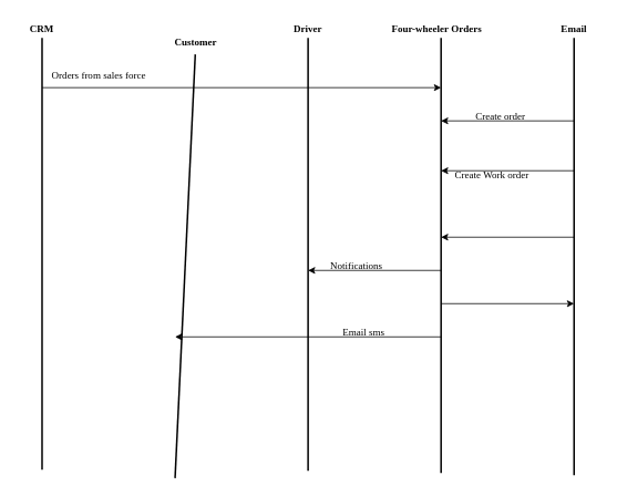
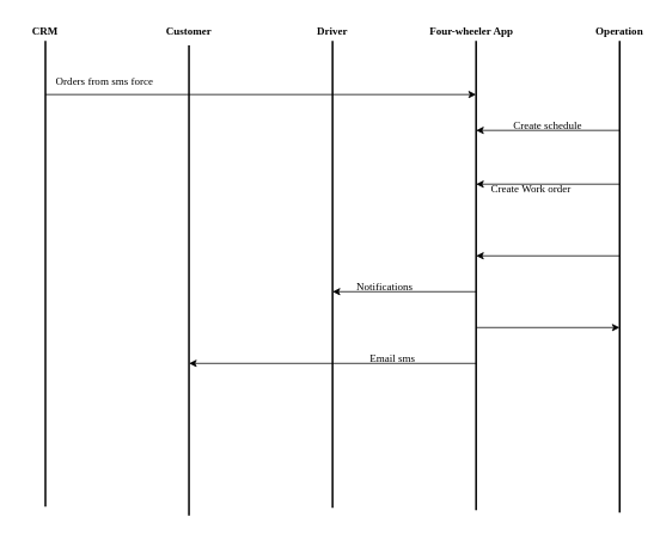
  <mxCell id="0" />
  <mxCell id="1" parent="0" />
  <mxCell id="2" value="" style="endArrow=none;html=1;rounded=0;strokeWidth=2;" parent="1" edge="1"><mxGeometry width="50" height="50" relative="1" as="geometry"><mxPoint x="50" y="565" as="sourcePoint" /><mxPoint x="50" y="45" as="targetPoint" /></mxGeometry></mxCell>
  <mxCell id="3" value="" style="endArrow=none;html=1;rounded=0;strokeWidth=2;" parent="1" target="8" edge="1"><mxGeometry width="50" height="50" relative="1" as="geometry"><mxPoint x="210" y="575" as="sourcePoint" /><mxPoint x="210" y="80" as="targetPoint" /></mxGeometry></mxCell>
  <mxCell id="4" value="" style="endArrow=none;html=1;rounded=0;strokeWidth=2;" parent="1" edge="1"><mxGeometry width="50" height="50" relative="1" as="geometry"><mxPoint x="370" y="566.333" as="sourcePoint" /><mxPoint x="370" y="45" as="targetPoint" /></mxGeometry></mxCell>
  <mxCell id="5" value="" style="endArrow=none;html=1;rounded=0;strokeWidth=2;" parent="1" edge="1"><mxGeometry width="50" height="50" relative="1" as="geometry"><mxPoint x="530" y="569" as="sourcePoint" /><mxPoint x="530" y="45" as="targetPoint" /></mxGeometry></mxCell>
  <mxCell id="6" value="" style="endArrow=none;html=1;rounded=0;strokeWidth=2;" parent="1" edge="1"><mxGeometry width="50" height="50" relative="1" as="geometry"><mxPoint x="690" y="571.667" as="sourcePoint" /><mxPoint x="690" y="45" as="targetPoint" /></mxGeometry></mxCell>
  <mxCell id="7" value="&lt;font face=&quot;Verdana&quot;&gt;&lt;b&gt;CRM&lt;/b&gt;&lt;/font&gt;" style="text;html=1;align=center;verticalAlign=middle;whiteSpace=wrap;rounded=0;" parent="1" vertex="1"><mxGeometry x="20" y="20" width="60" height="30" as="geometry" /></mxCell>
- <mxCell id="8" value="&lt;font face=&quot;Verdana&quot;&gt;&lt;b&gt;Customer&lt;/b&gt;&lt;/font&gt;" style="text;html=1;align=center;verticalAlign=middle;whiteSpace=wrap;rounded=0;" parent="1" vertex="1"><mxGeometry x="205" y="35" width="60" height="30" as="geometry" /></mxCell>
+ <mxCell id="8" value="&lt;font face=&quot;Verdana&quot;&gt;&lt;b&gt;Customer&lt;/b&gt;&lt;/font&gt;" style="text;html=1;align=center;verticalAlign=middle;whiteSpace=wrap;rounded=0;" parent="1" vertex="1"><mxGeometry x="180" y="20" width="60" height="30" as="geometry" /></mxCell>
  <mxCell id="9" value="&lt;b&gt;&lt;font face=&quot;Verdana&quot;&gt;Driver&lt;/font&gt;&lt;/b&gt;" style="text;html=1;align=center;verticalAlign=middle;whiteSpace=wrap;rounded=0;" parent="1" vertex="1"><mxGeometry x="340" y="20" width="60" height="30" as="geometry" /></mxCell>
- <mxCell id="10" value="&lt;font face=&quot;Verdana&quot;&gt;&lt;b&gt;Four-wheeler Orders&lt;/b&gt;&lt;/font&gt;" style="text;html=1;align=center;verticalAlign=middle;whiteSpace=wrap;rounded=0;" parent="1" vertex="1"><mxGeometry x="440" y="20" width="170" height="30" as="geometry" /></mxCell>
- <mxCell id="11" value="&lt;b&gt;&lt;font face=&quot;Verdana&quot;&gt;Email&lt;/font&gt;&lt;/b&gt;" style="text;html=1;align=center;verticalAlign=middle;whiteSpace=wrap;rounded=0;" parent="1" vertex="1"><mxGeometry x="660" y="20" width="60" height="30" as="geometry" /></mxCell>
+ <mxCell id="10" value="&lt;font face=&quot;Verdana&quot;&gt;&lt;b&gt;Four-wheeler App&lt;/b&gt;&lt;/font&gt;" style="text;html=1;align=center;verticalAlign=middle;whiteSpace=wrap;rounded=0;" parent="1" vertex="1"><mxGeometry x="440" y="20" width="170" height="30" as="geometry" /></mxCell>
+ <mxCell id="11" value="&lt;b&gt;&lt;font face=&quot;Verdana&quot;&gt;Operation&lt;/font&gt;&lt;/b&gt;" style="text;html=1;align=center;verticalAlign=middle;whiteSpace=wrap;rounded=0;" parent="1" vertex="1"><mxGeometry x="660" y="20" width="60" height="30" as="geometry" /></mxCell>
  <mxCell id="12" value="" style="endArrow=classic;html=1;rounded=0;" parent="1" edge="1"><mxGeometry width="50" height="50" relative="1" as="geometry"><mxPoint x="50" y="105" as="sourcePoint" /><mxPoint x="530" y="105" as="targetPoint" /></mxGeometry></mxCell>
- <mxCell id="13" value="&lt;font face=&quot;Verdana&quot;&gt;Orders from sales force&lt;/font&gt;" style="text;html=1;align=left;verticalAlign=middle;whiteSpace=wrap;rounded=0;" parent="1" vertex="1"><mxGeometry x="60" y="75" width="160" height="30" as="geometry" /></mxCell>
+ <mxCell id="13" value="&lt;font face=&quot;Verdana&quot;&gt;Orders from sms force&lt;/font&gt;" style="text;html=1;align=left;verticalAlign=middle;whiteSpace=wrap;rounded=0;" parent="1" vertex="1"><mxGeometry x="60" y="75" width="160" height="30" as="geometry" /></mxCell>
  <mxCell id="14" value="" style="endArrow=classic;html=1;rounded=0;" edge="1" parent="1"><mxGeometry width="50" height="50" relative="1" as="geometry"><mxPoint x="690" y="145" as="sourcePoint" /><mxPoint x="530" y="145" as="targetPoint" /></mxGeometry></mxCell>
- <mxCell id="15" value="&lt;font face=&quot;Verdana&quot;&gt;Create order&lt;/font&gt;" style="text;html=1;align=left;verticalAlign=middle;whiteSpace=wrap;rounded=0;" vertex="1" parent="1"><mxGeometry x="570" y="125" width="110" height="30" as="geometry" /></mxCell>
+ <mxCell id="15" value="&lt;font face=&quot;Verdana&quot;&gt;Create schedule&lt;/font&gt;" style="text;html=1;align=left;verticalAlign=middle;whiteSpace=wrap;rounded=0;" vertex="1" parent="1"><mxGeometry x="570" y="125" width="110" height="30" as="geometry" /></mxCell>
  <mxCell id="16" value="" style="endArrow=classic;html=1;rounded=0;" edge="1" parent="1"><mxGeometry width="50" height="50" relative="1" as="geometry"><mxPoint x="690" y="205" as="sourcePoint" /><mxPoint x="530" y="205" as="targetPoint" /></mxGeometry></mxCell>
  <mxCell id="17" value="&lt;font face=&quot;Verdana&quot;&gt;Create Work order&lt;/font&gt;" style="text;html=1;align=left;verticalAlign=middle;whiteSpace=wrap;rounded=0;" vertex="1" parent="1"><mxGeometry x="545" y="195" width="120" height="30" as="geometry" /></mxCell>
  <mxCell id="18" value="" style="endArrow=classic;html=1;rounded=0;" edge="1" parent="1"><mxGeometry width="50" height="50" relative="1" as="geometry"><mxPoint x="690" y="285" as="sourcePoint" /><mxPoint x="530" y="285" as="targetPoint" /></mxGeometry></mxCell>
  <mxCell id="19" value="" style="endArrow=classic;html=1;rounded=0;" edge="1" parent="1"><mxGeometry width="50" height="50" relative="1" as="geometry"><mxPoint x="530" y="325" as="sourcePoint" /><mxPoint x="370" y="325" as="targetPoint" /></mxGeometry></mxCell>
  <mxCell id="20" value="&lt;font face=&quot;Verdana&quot;&gt;Notifications&lt;/font&gt;" style="text;html=1;align=left;verticalAlign=middle;whiteSpace=wrap;rounded=0;" vertex="1" parent="1"><mxGeometry x="395" y="305" width="130" height="30" as="geometry" /></mxCell>
  <mxCell id="21" value="" style="endArrow=classic;html=1;rounded=0;" edge="1" parent="1"><mxGeometry width="50" height="50" relative="1" as="geometry"><mxPoint x="530" y="405" as="sourcePoint" /><mxPoint x="210" y="405" as="targetPoint" /></mxGeometry></mxCell>
  <mxCell id="22" value="Email sms" style="text;html=1;align=left;verticalAlign=middle;whiteSpace=wrap;rounded=0;fontFamily=Verdana;" vertex="1" parent="1"><mxGeometry x="410" y="385" width="100" height="30" as="geometry" /></mxCell>
  <mxCell id="23" value="" style="endArrow=classic;html=1;rounded=0;" edge="1" parent="1"><mxGeometry width="50" height="50" relative="1" as="geometry"><mxPoint x="530" y="365" as="sourcePoint" /><mxPoint x="690" y="365" as="targetPoint" /></mxGeometry></mxCell>
